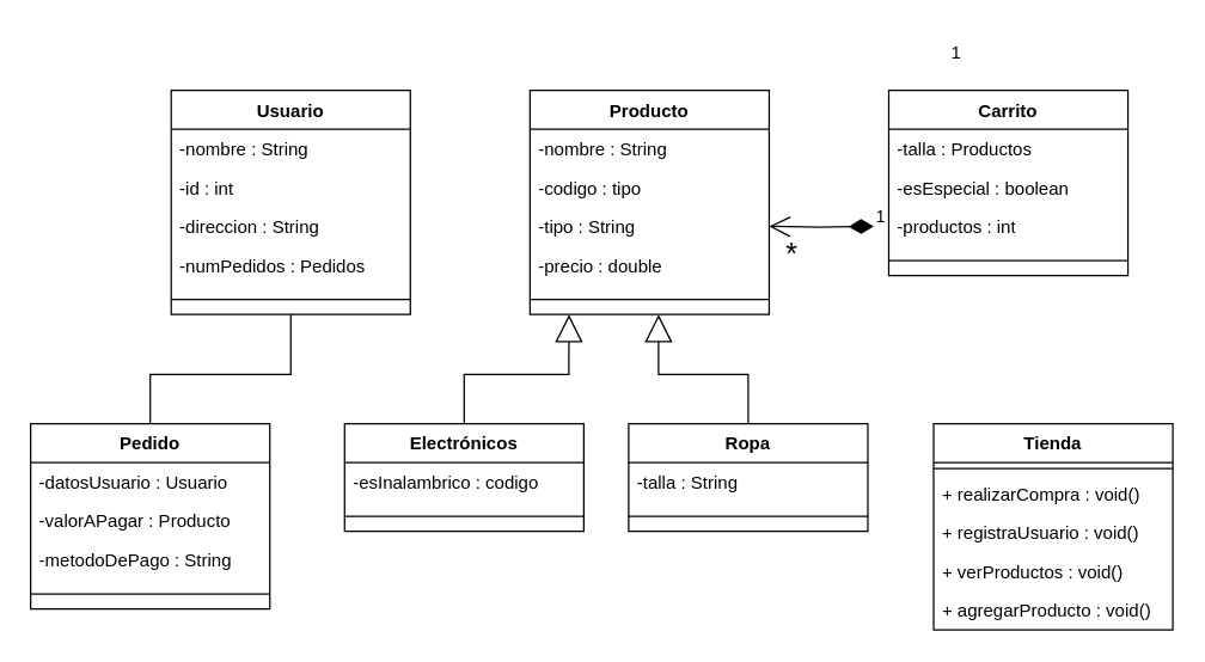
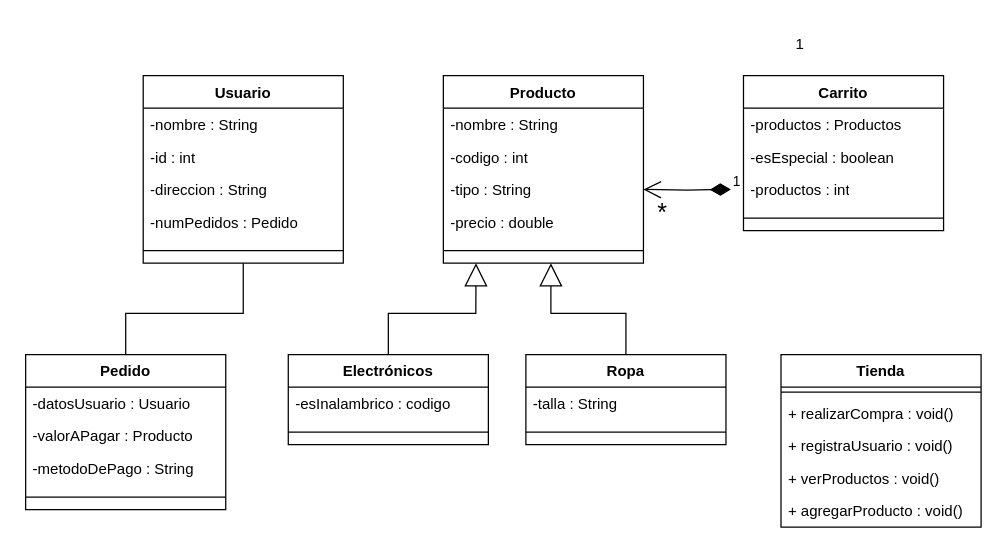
  <mxCell id="0" />
  <mxCell id="1" parent="0" />
  <mxCell id="2" value="Usuario" style="swimlane;fontStyle=1;align=center;verticalAlign=top;childLayout=stackLayout;horizontal=1;startSize=26;horizontalStack=0;resizeParent=1;resizeParentMax=0;resizeLast=0;collapsible=1;marginBottom=0;whiteSpace=wrap;html=1;" parent="1" vertex="1"><mxGeometry x="114" y="60" width="160" height="150" as="geometry" /></mxCell>
  <mxCell id="3" value="-nombre : String" style="text;strokeColor=none;fillColor=none;align=left;verticalAlign=top;spacingLeft=4;spacingRight=4;overflow=hidden;rotatable=0;points=[[0,0.5],[1,0.5]];portConstraint=eastwest;whiteSpace=wrap;html=1;" parent="2" vertex="1"><mxGeometry y="26" width="160" height="26" as="geometry" /></mxCell>
  <mxCell id="4" value="-id : int" style="text;strokeColor=none;fillColor=none;align=left;verticalAlign=top;spacingLeft=4;spacingRight=4;overflow=hidden;rotatable=0;points=[[0,0.5],[1,0.5]];portConstraint=eastwest;whiteSpace=wrap;html=1;" parent="2" vertex="1"><mxGeometry y="52" width="160" height="26" as="geometry" /></mxCell>
  <mxCell id="5" value="-direccion : String" style="text;strokeColor=none;fillColor=none;align=left;verticalAlign=top;spacingLeft=4;spacingRight=4;overflow=hidden;rotatable=0;points=[[0,0.5],[1,0.5]];portConstraint=eastwest;whiteSpace=wrap;html=1;" parent="2" vertex="1"><mxGeometry y="78" width="160" height="26" as="geometry" /></mxCell>
- <mxCell id="6" value="-numPedidos : Pedidos" style="text;strokeColor=none;fillColor=none;align=left;verticalAlign=top;spacingLeft=4;spacingRight=4;overflow=hidden;rotatable=0;points=[[0,0.5],[1,0.5]];portConstraint=eastwest;whiteSpace=wrap;html=1;" parent="2" vertex="1"><mxGeometry y="104" width="160" height="26" as="geometry" /></mxCell>
+ <mxCell id="6" value="-numPedidos : Pedido" style="text;strokeColor=none;fillColor=none;align=left;verticalAlign=top;spacingLeft=4;spacingRight=4;overflow=hidden;rotatable=0;points=[[0,0.5],[1,0.5]];portConstraint=eastwest;whiteSpace=wrap;html=1;" parent="2" vertex="1"><mxGeometry y="104" width="160" height="26" as="geometry" /></mxCell>
  <mxCell id="7" value="" style="line;strokeWidth=1;fillColor=none;align=left;verticalAlign=middle;spacingTop=-1;spacingLeft=3;spacingRight=3;rotatable=0;labelPosition=right;points=[];portConstraint=eastwest;strokeColor=inherit;" parent="2" vertex="1"><mxGeometry y="130" width="160" height="20" as="geometry" /></mxCell>
  <mxCell id="8" value="Producto" style="swimlane;fontStyle=1;align=center;verticalAlign=top;childLayout=stackLayout;horizontal=1;startSize=26;horizontalStack=0;resizeParent=1;resizeParentMax=0;resizeLast=0;collapsible=1;marginBottom=0;whiteSpace=wrap;html=1;" parent="1" vertex="1"><mxGeometry x="354" y="60" width="160" height="150" as="geometry" /></mxCell>
  <mxCell id="9" value="-nombre : String" style="text;strokeColor=none;fillColor=none;align=left;verticalAlign=top;spacingLeft=4;spacingRight=4;overflow=hidden;rotatable=0;points=[[0,0.5],[1,0.5]];portConstraint=eastwest;whiteSpace=wrap;html=1;" parent="8" vertex="1"><mxGeometry y="26" width="160" height="26" as="geometry" /></mxCell>
- <mxCell id="10" value="-codigo : tipo" style="text;strokeColor=none;fillColor=none;align=left;verticalAlign=top;spacingLeft=4;spacingRight=4;overflow=hidden;rotatable=0;points=[[0,0.5],[1,0.5]];portConstraint=eastwest;whiteSpace=wrap;html=1;" parent="8" vertex="1"><mxGeometry y="52" width="160" height="26" as="geometry" /></mxCell>
+ <mxCell id="10" value="-codigo : int" style="text;strokeColor=none;fillColor=none;align=left;verticalAlign=top;spacingLeft=4;spacingRight=4;overflow=hidden;rotatable=0;points=[[0,0.5],[1,0.5]];portConstraint=eastwest;whiteSpace=wrap;html=1;" parent="8" vertex="1"><mxGeometry y="52" width="160" height="26" as="geometry" /></mxCell>
  <mxCell id="11" value="-tipo : String" style="text;strokeColor=none;fillColor=none;align=left;verticalAlign=top;spacingLeft=4;spacingRight=4;overflow=hidden;rotatable=0;points=[[0,0.5],[1,0.5]];portConstraint=eastwest;whiteSpace=wrap;html=1;" parent="8" vertex="1"><mxGeometry y="78" width="160" height="26" as="geometry" /></mxCell>
  <mxCell id="12" value="-precio : double" style="text;strokeColor=none;fillColor=none;align=left;verticalAlign=top;spacingLeft=4;spacingRight=4;overflow=hidden;rotatable=0;points=[[0,0.5],[1,0.5]];portConstraint=eastwest;whiteSpace=wrap;html=1;" parent="8" vertex="1"><mxGeometry y="104" width="160" height="26" as="geometry" /></mxCell>
  <mxCell id="13" value="" style="line;strokeWidth=1;fillColor=none;align=left;verticalAlign=middle;spacingTop=-1;spacingLeft=3;spacingRight=3;rotatable=0;labelPosition=right;points=[];portConstraint=eastwest;strokeColor=inherit;" parent="8" vertex="1"><mxGeometry y="130" width="160" height="20" as="geometry" /></mxCell>
  <mxCell id="14" value="Carrito" style="swimlane;fontStyle=1;align=center;verticalAlign=top;childLayout=stackLayout;horizontal=1;startSize=26;horizontalStack=0;resizeParent=1;resizeParentMax=0;resizeLast=0;collapsible=1;marginBottom=0;whiteSpace=wrap;html=1;" parent="1" vertex="1"><mxGeometry x="594" y="60" width="160" height="124" as="geometry" /></mxCell>
- <mxCell id="15" value="-talla : Productos" style="text;strokeColor=none;fillColor=none;align=left;verticalAlign=top;spacingLeft=4;spacingRight=4;overflow=hidden;rotatable=0;points=[[0,0.5],[1,0.5]];portConstraint=eastwest;whiteSpace=wrap;html=1;" parent="14" vertex="1"><mxGeometry y="26" width="160" height="26" as="geometry" /></mxCell>
+ <mxCell id="15" value="-productos : Productos" style="text;strokeColor=none;fillColor=none;align=left;verticalAlign=top;spacingLeft=4;spacingRight=4;overflow=hidden;rotatable=0;points=[[0,0.5],[1,0.5]];portConstraint=eastwest;whiteSpace=wrap;html=1;" parent="14" vertex="1"><mxGeometry y="26" width="160" height="26" as="geometry" /></mxCell>
  <mxCell id="16" value="-esEspecial : boolean" style="text;strokeColor=none;fillColor=none;align=left;verticalAlign=top;spacingLeft=4;spacingRight=4;overflow=hidden;rotatable=0;points=[[0,0.5],[1,0.5]];portConstraint=eastwest;whiteSpace=wrap;html=1;" parent="14" vertex="1"><mxGeometry y="52" width="160" height="26" as="geometry" /></mxCell>
  <mxCell id="17" value="-productos : int" style="text;strokeColor=none;fillColor=none;align=left;verticalAlign=top;spacingLeft=4;spacingRight=4;overflow=hidden;rotatable=0;points=[[0,0.5],[1,0.5]];portConstraint=eastwest;whiteSpace=wrap;html=1;" parent="14" vertex="1"><mxGeometry y="78" width="160" height="26" as="geometry" /></mxCell>
  <mxCell id="18" value="" style="line;strokeWidth=1;fillColor=none;align=left;verticalAlign=middle;spacingTop=-1;spacingLeft=3;spacingRight=3;rotatable=0;labelPosition=right;points=[];portConstraint=eastwest;strokeColor=inherit;" parent="14" vertex="1"><mxGeometry y="104" width="160" height="20" as="geometry" /></mxCell>
  <mxCell id="19" value="Pedido" style="swimlane;fontStyle=1;align=center;verticalAlign=top;childLayout=stackLayout;horizontal=1;startSize=26;horizontalStack=0;resizeParent=1;resizeParentMax=0;resizeLast=0;collapsible=1;marginBottom=0;whiteSpace=wrap;html=1;" parent="1" vertex="1"><mxGeometry y="283" width="160" height="124" as="geometry" x="20" /></mxCell>
  <mxCell id="20" value="-datosUsuario : Usuario" style="text;strokeColor=none;fillColor=none;align=left;verticalAlign=top;spacingLeft=4;spacingRight=4;overflow=hidden;rotatable=0;points=[[0,0.5],[1,0.5]];portConstraint=eastwest;whiteSpace=wrap;html=1;" parent="19" vertex="1"><mxGeometry y="26" width="160" height="26" as="geometry" /></mxCell>
  <mxCell id="21" value="-valorAPagar : Producto" style="text;strokeColor=none;fillColor=none;align=left;verticalAlign=top;spacingLeft=4;spacingRight=4;overflow=hidden;rotatable=0;points=[[0,0.5],[1,0.5]];portConstraint=eastwest;whiteSpace=wrap;html=1;" parent="19" vertex="1"><mxGeometry y="52" width="160" height="26" as="geometry" /></mxCell>
  <mxCell id="22" value="-metodoDePago : String" style="text;strokeColor=none;fillColor=none;align=left;verticalAlign=top;spacingLeft=4;spacingRight=4;overflow=hidden;rotatable=0;points=[[0,0.5],[1,0.5]];portConstraint=eastwest;whiteSpace=wrap;html=1;" parent="19" vertex="1"><mxGeometry y="78" width="160" height="26" as="geometry" /></mxCell>
  <mxCell id="23" value="" style="line;strokeWidth=1;fillColor=none;align=left;verticalAlign=middle;spacingTop=-1;spacingLeft=3;spacingRight=3;rotatable=0;labelPosition=right;points=[];portConstraint=eastwest;strokeColor=inherit;" parent="19" vertex="1"><mxGeometry y="104" width="160" height="20" as="geometry" /></mxCell>
  <mxCell id="24" value="Tienda" style="swimlane;fontStyle=1;align=center;verticalAlign=top;childLayout=stackLayout;horizontal=1;startSize=26;horizontalStack=0;resizeParent=1;resizeParentMax=0;resizeLast=0;collapsible=1;marginBottom=0;whiteSpace=wrap;html=1;" parent="1" vertex="1"><mxGeometry x="624" y="283" width="160" height="138" as="geometry" /></mxCell>
  <mxCell id="25" value="" style="line;strokeWidth=1;fillColor=none;align=left;verticalAlign=middle;spacingTop=-1;spacingLeft=3;spacingRight=3;rotatable=0;labelPosition=right;points=[];portConstraint=eastwest;strokeColor=inherit;" parent="24" vertex="1"><mxGeometry y="26" width="160" height="8" as="geometry" /></mxCell>
  <mxCell id="26" value="+ realizarCompra : void()" style="text;strokeColor=none;fillColor=none;align=left;verticalAlign=top;spacingLeft=4;spacingRight=4;overflow=hidden;rotatable=0;points=[[0,0.5],[1,0.5]];portConstraint=eastwest;whiteSpace=wrap;html=1;" vertex="1" parent="24"><mxGeometry y="34" width="160" height="26" as="geometry" /></mxCell>
  <mxCell id="27" value="+ registraUsuario : void()" style="text;strokeColor=none;fillColor=none;align=left;verticalAlign=top;spacingLeft=4;spacingRight=4;overflow=hidden;rotatable=0;points=[[0,0.5],[1,0.5]];portConstraint=eastwest;whiteSpace=wrap;html=1;" parent="24" vertex="1"><mxGeometry y="60" width="160" height="26" as="geometry" /></mxCell>
  <mxCell id="28" value="+ verProductos : void()" style="text;strokeColor=none;fillColor=none;align=left;verticalAlign=top;spacingLeft=4;spacingRight=4;overflow=hidden;rotatable=0;points=[[0,0.5],[1,0.5]];portConstraint=eastwest;whiteSpace=wrap;html=1;" vertex="1" parent="24"><mxGeometry y="86" width="160" height="26" as="geometry" /></mxCell>
  <mxCell id="29" value="+ agregarProducto : void()" style="text;strokeColor=none;fillColor=none;align=left;verticalAlign=top;spacingLeft=4;spacingRight=4;overflow=hidden;rotatable=0;points=[[0,0.5],[1,0.5]];portConstraint=eastwest;whiteSpace=wrap;html=1;" vertex="1" parent="24"><mxGeometry y="112" width="160" height="26" as="geometry" /></mxCell>
  <mxCell id="30" value="" style="endArrow=none;html=1;rounded=0;exitX=0.5;exitY=0;exitDx=0;exitDy=0;" edge="1" parent="1" source="19"><mxGeometry width="50" height="50" relative="1" as="geometry"><mxPoint x="194" y="280" as="sourcePoint" /><mxPoint x="194" y="210" as="targetPoint" /><Array as="points"><mxPoint x="100" y="250" /><mxPoint x="194" y="250" /></Array></mxGeometry></mxCell>
  <mxCell id="31" value="1" style="endArrow=open;html=1;endSize=12;startArrow=diamondThin;startSize=14;startFill=1;edgeStyle=orthogonalEdgeStyle;align=left;verticalAlign=bottom;rounded=0;entryX=1;entryY=0.5;entryDx=0;entryDy=0;" edge="1" parent="1" target="11"><mxGeometry x="-1" y="3" relative="1" as="geometry"><mxPoint x="584" y="151" as="sourcePoint" /><mxPoint x="294" y="290" as="targetPoint" /></mxGeometry></mxCell>
  <mxCell id="32" value="&lt;font style=&quot;font-size: 20px;&quot;&gt;*&lt;/font&gt;" style="text;html=1;align=center;verticalAlign=middle;resizable=0;points=[];autosize=1;strokeColor=none;fillColor=none;" vertex="1" parent="1"><mxGeometry x="514" y="149" width="30" height="40" as="geometry" /></mxCell>
  <mxCell id="33" value="1" style="text;html=1;align=center;verticalAlign=middle;resizable=0;points=[];autosize=1;strokeColor=none;fillColor=none;" vertex="1" parent="1"><mxGeometry x="624" y="20" width="30" height="30" as="geometry" /></mxCell>
  <mxCell id="34" value="Electrónicos" style="swimlane;fontStyle=1;align=center;verticalAlign=top;childLayout=stackLayout;horizontal=1;startSize=26;horizontalStack=0;resizeParent=1;resizeParentMax=0;resizeLast=0;collapsible=1;marginBottom=0;whiteSpace=wrap;html=1;" vertex="1" parent="1"><mxGeometry x="230" y="283" width="160" height="72" as="geometry" /></mxCell>
  <mxCell id="35" value="-esInalambrico : codigo" style="text;strokeColor=none;fillColor=none;align=left;verticalAlign=top;spacingLeft=4;spacingRight=4;overflow=hidden;rotatable=0;points=[[0,0.5],[1,0.5]];portConstraint=eastwest;whiteSpace=wrap;html=1;" vertex="1" parent="34"><mxGeometry y="26" width="160" height="26" as="geometry" /></mxCell>
  <mxCell id="36" value="" style="line;strokeWidth=1;fillColor=none;align=left;verticalAlign=middle;spacingTop=-1;spacingLeft=3;spacingRight=3;rotatable=0;labelPosition=right;points=[];portConstraint=eastwest;strokeColor=inherit;" vertex="1" parent="34"><mxGeometry y="52" width="160" height="20" as="geometry" /></mxCell>
  <mxCell id="37" value="Ropa" style="swimlane;fontStyle=1;align=center;verticalAlign=top;childLayout=stackLayout;horizontal=1;startSize=26;horizontalStack=0;resizeParent=1;resizeParentMax=0;resizeLast=0;collapsible=1;marginBottom=0;whiteSpace=wrap;html=1;" vertex="1" parent="1"><mxGeometry x="420" y="283" width="160" height="72" as="geometry" /></mxCell>
  <mxCell id="38" value="-talla : String" style="text;strokeColor=none;fillColor=none;align=left;verticalAlign=top;spacingLeft=4;spacingRight=4;overflow=hidden;rotatable=0;points=[[0,0.5],[1,0.5]];portConstraint=eastwest;whiteSpace=wrap;html=1;" vertex="1" parent="37"><mxGeometry y="26" width="160" height="26" as="geometry" /></mxCell>
  <mxCell id="39" value="" style="line;strokeWidth=1;fillColor=none;align=left;verticalAlign=middle;spacingTop=-1;spacingLeft=3;spacingRight=3;rotatable=0;labelPosition=right;points=[];portConstraint=eastwest;strokeColor=inherit;" vertex="1" parent="37"><mxGeometry y="52" width="160" height="20" as="geometry" /></mxCell>
  <mxCell id="40" value="" style="endArrow=block;endSize=16;endFill=0;html=1;rounded=0;exitX=0.5;exitY=0;exitDx=0;exitDy=0;entryX=0.163;entryY=1;entryDx=0;entryDy=0;entryPerimeter=0;" edge="1" parent="1" source="34" target="13"><mxGeometry width="160" relative="1" as="geometry"><mxPoint x="350" y="260" as="sourcePoint" /><mxPoint x="380" y="220" as="targetPoint" /><Array as="points"><mxPoint x="310" y="250" /><mxPoint x="380" y="250" /></Array></mxGeometry></mxCell>
  <mxCell id="41" value="" style="endArrow=block;endSize=16;endFill=0;html=1;rounded=0;exitX=0.5;exitY=0;exitDx=0;exitDy=0;" edge="1" parent="1" source="37"><mxGeometry width="160" relative="1" as="geometry"><mxPoint x="320" y="293" as="sourcePoint" /><mxPoint x="440" y="210" as="targetPoint" /><Array as="points"><mxPoint x="500" y="250" /><mxPoint x="440" y="250" /></Array></mxGeometry></mxCell>
